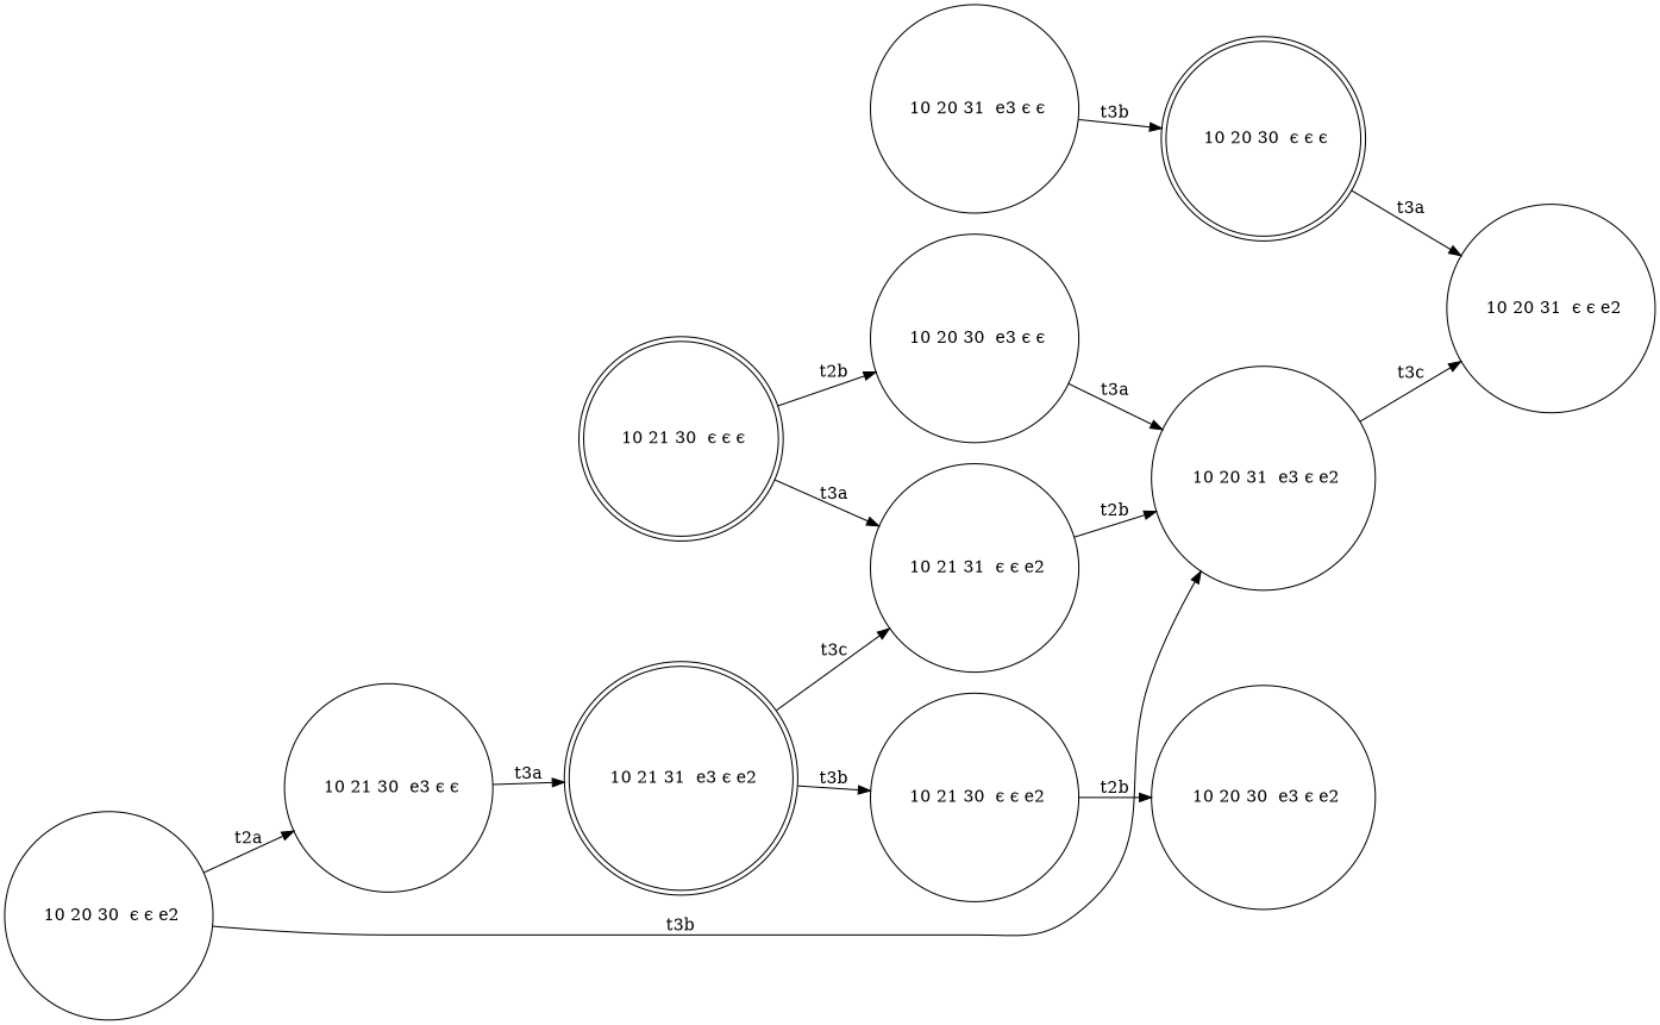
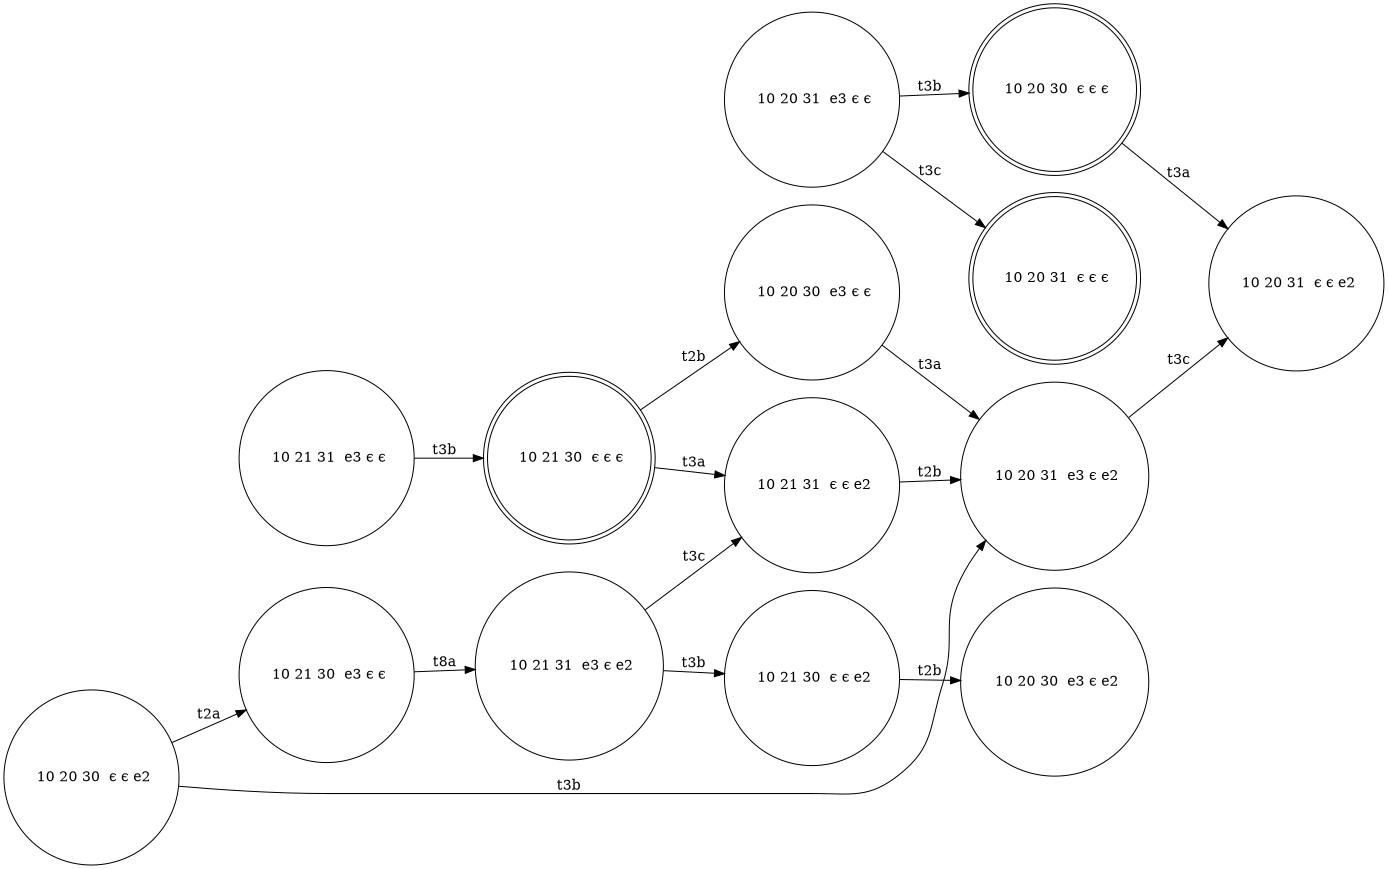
  digraph {
    rankdir=LR
    node [shape=circle]
    " 10 20 30  ϵ ϵ ϵ" [shape=doublecircle]
    " 10 20 31  ϵ ϵ e2"
    " 10 21 30  ϵ ϵ ϵ" [shape=doublecircle]
+   " 10 21 31  e3 ϵ ϵ"
    " 10 20 30  e3 ϵ ϵ"
    " 10 21 31  ϵ ϵ e2"
    " 10 20 31  e3 ϵ e2"
    " 10 20 30  ϵ ϵ e2"
    " 10 21 30  e3 ϵ ϵ"
-   " 10 21 31  e3 ϵ e2" [shape=doublecircle]
+   " 10 21 31  e3 ϵ e2"
    " 10 21 30  ϵ ϵ e2"
    " 10 20 30  e3 ϵ e2"
    " 10 20 31  e3 ϵ ϵ"
+   " 10 20 31  ϵ ϵ ϵ" [shape=doublecircle]
    " 10 20 30  ϵ ϵ ϵ" -> " 10 20 31  ϵ ϵ e2" [label=t3a]
    " 10 21 30  ϵ ϵ ϵ" -> " 10 20 30  e3 ϵ ϵ" [label=t2b]
    " 10 21 30  ϵ ϵ ϵ" -> " 10 21 31  ϵ ϵ e2" [label=t3a]
+   " 10 21 31  e3 ϵ ϵ" -> " 10 21 30  ϵ ϵ ϵ" [label=t3b]
    " 10 20 30  e3 ϵ ϵ" -> " 10 20 31  e3 ϵ e2" [label=t3a]
    " 10 21 31  ϵ ϵ e2" -> " 10 20 31  e3 ϵ e2" [label=t2b]
    " 10 20 31  e3 ϵ e2" -> " 10 20 31  ϵ ϵ e2" [label=t3c]
    " 10 20 30  ϵ ϵ e2" -> " 10 20 31  e3 ϵ e2" [label=t3b]
    " 10 20 30  ϵ ϵ e2" -> " 10 21 30  e3 ϵ ϵ" [label=t2a]
-   " 10 21 30  e3 ϵ ϵ" -> " 10 21 31  e3 ϵ e2" [label=t3a]
+   " 10 21 30  e3 ϵ ϵ" -> " 10 21 31  e3 ϵ e2" [label=t8a]
    " 10 21 31  e3 ϵ e2" -> " 10 21 31  ϵ ϵ e2" [label=t3c]
    " 10 21 31  e3 ϵ e2" -> " 10 21 30  ϵ ϵ e2" [label=t3b]
    " 10 21 30  ϵ ϵ e2" -> " 10 20 30  e3 ϵ e2" [label=t2b]
    " 10 20 31  e3 ϵ ϵ" -> " 10 20 30  ϵ ϵ ϵ" [label=t3b]
+   " 10 20 31  e3 ϵ ϵ" -> " 10 20 31  ϵ ϵ ϵ" [label=t3c]
  }
